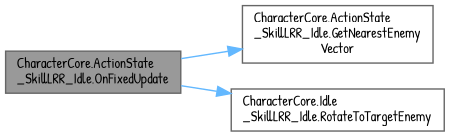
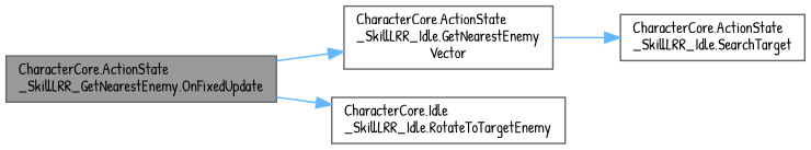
  digraph {
    fontname="Patrick Hand"
    rankdir=LR
    node [color=grey40 fillcolor=white fontname="Patrick Hand" fontsize=10 shape=box style=filled]
    edge [color=steelblue1 fontname="Patrick Hand" fontsize=10 labelfontname=Helvetica labelfontsize=10 style=solid]
-   n1 [color=gray40 fillcolor=grey60 fontcolor=black height=0.2 label="CharacterCore.ActionState\l_SkillLRR_Idle.OnFixedUpdate" width=0.4]
+   n1 [color=gray40 fillcolor=grey60 fontcolor=black height=0.2 label="CharacterCore.ActionState\l_SkillLRR_GetNearestEnemy.OnFixedUpdate" width=0.4]
    n2 [height=0.2 label="CharacterCore.ActionState\l_SkillLRR_Idle.GetNearestEnemy\lVector" width=0.4]
    n3 [height=0.2 label="CharacterCore.Idle\l_SkillLRR_Idle.RotateToTargetEnemy" width=0.4]
+   n4 [height=0.2 label="CharacterCore.ActionState\l_SkillLRR_Idle.SearchTarget" width=0.4]
    n1 -> n2
    n1 -> n3
+   n2 -> n4
  }
